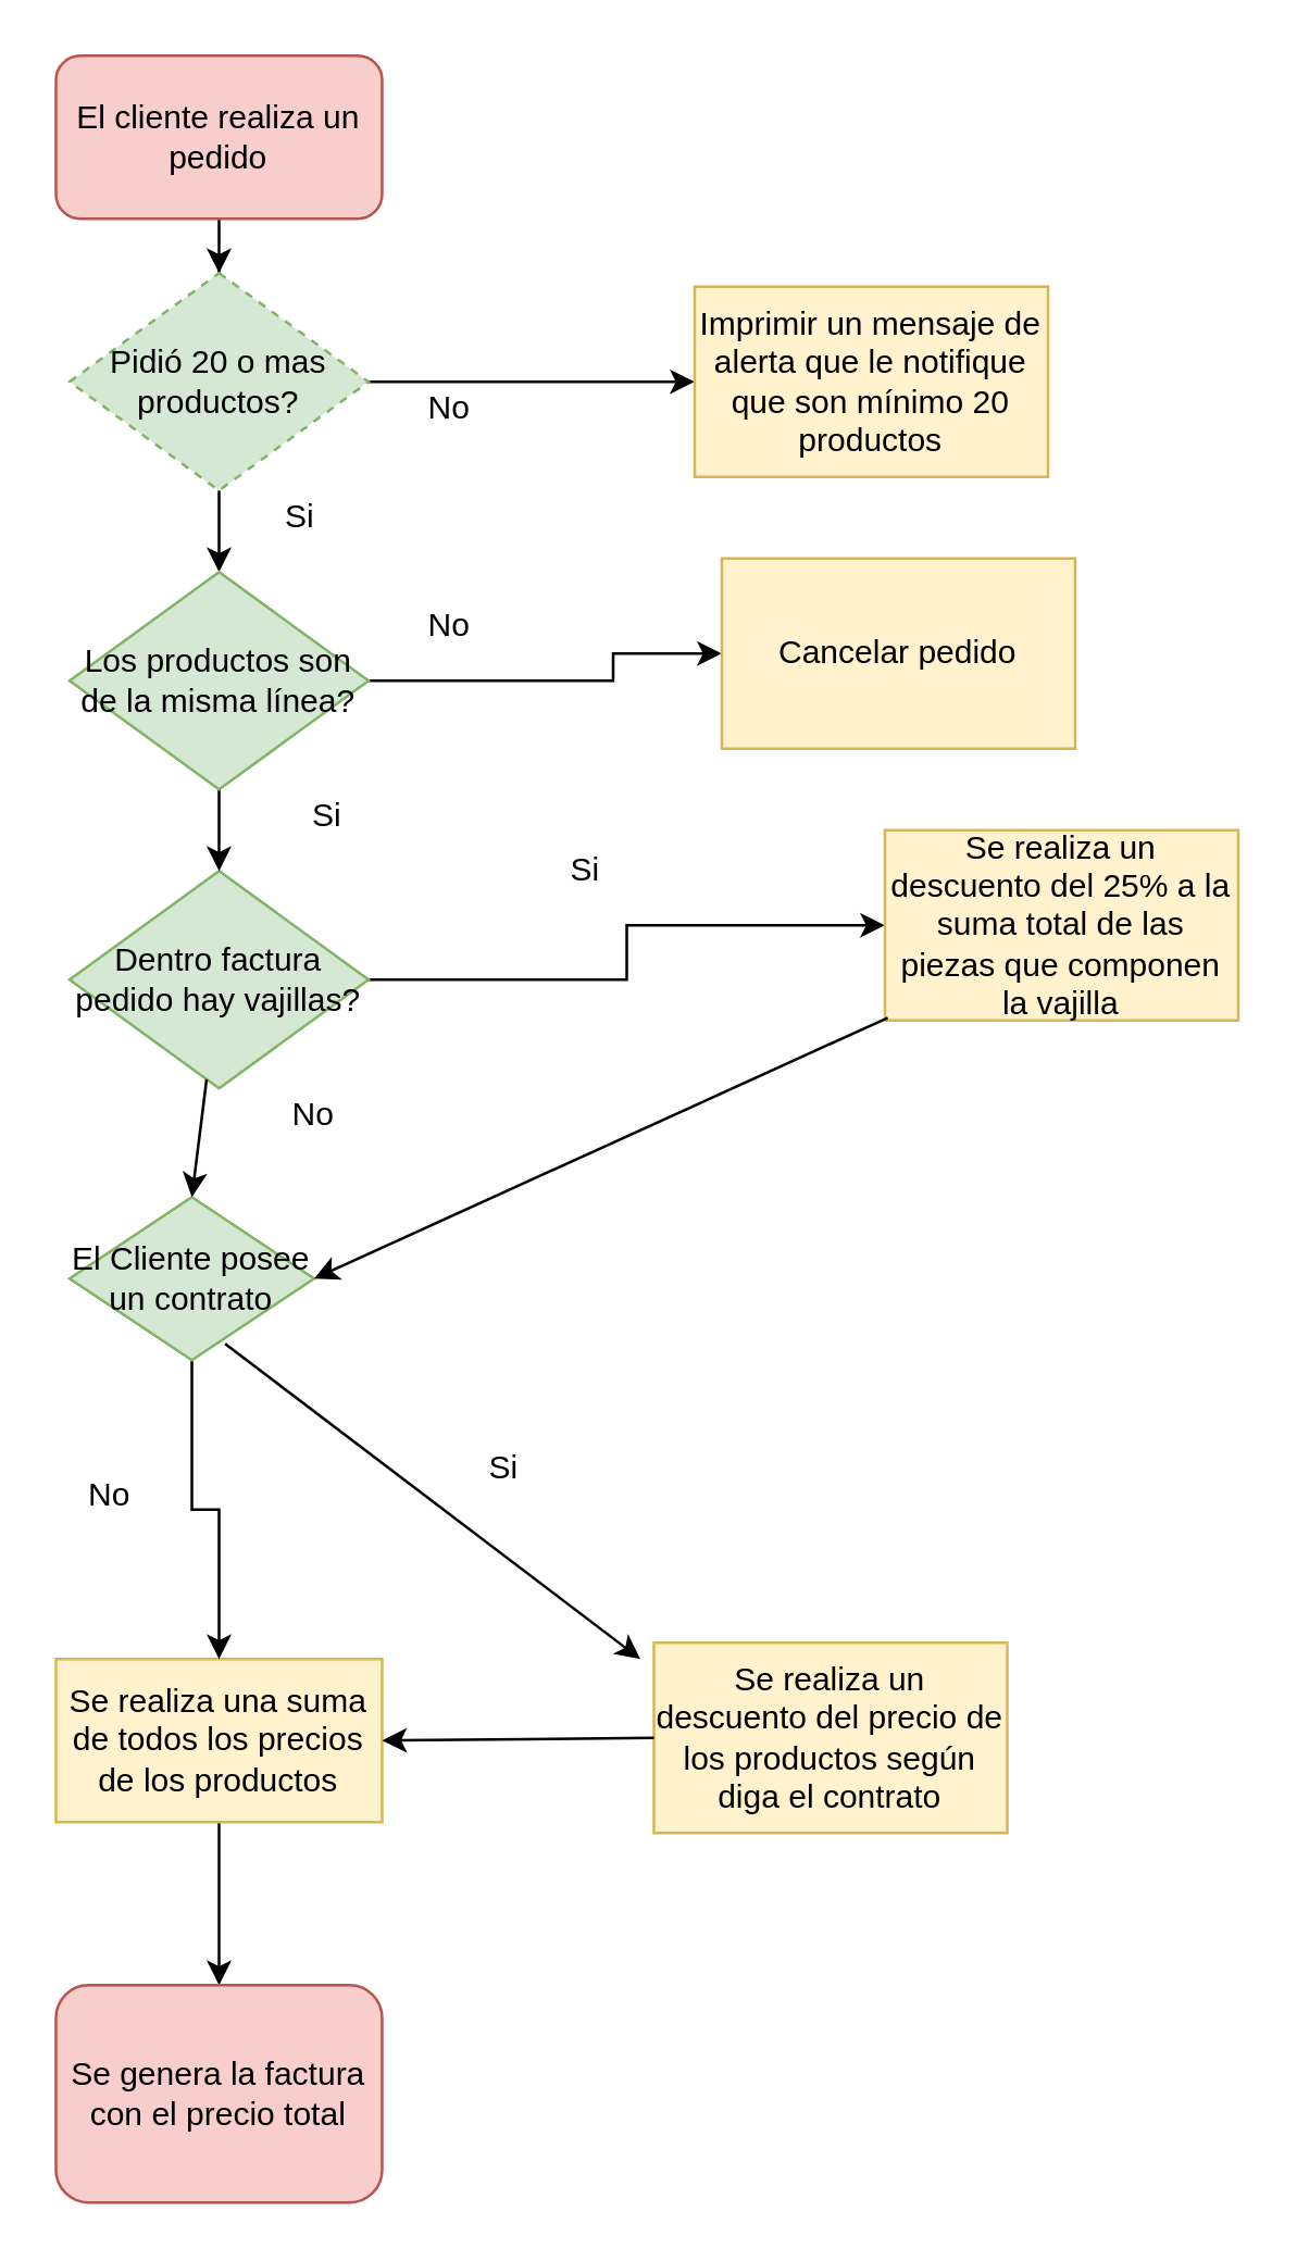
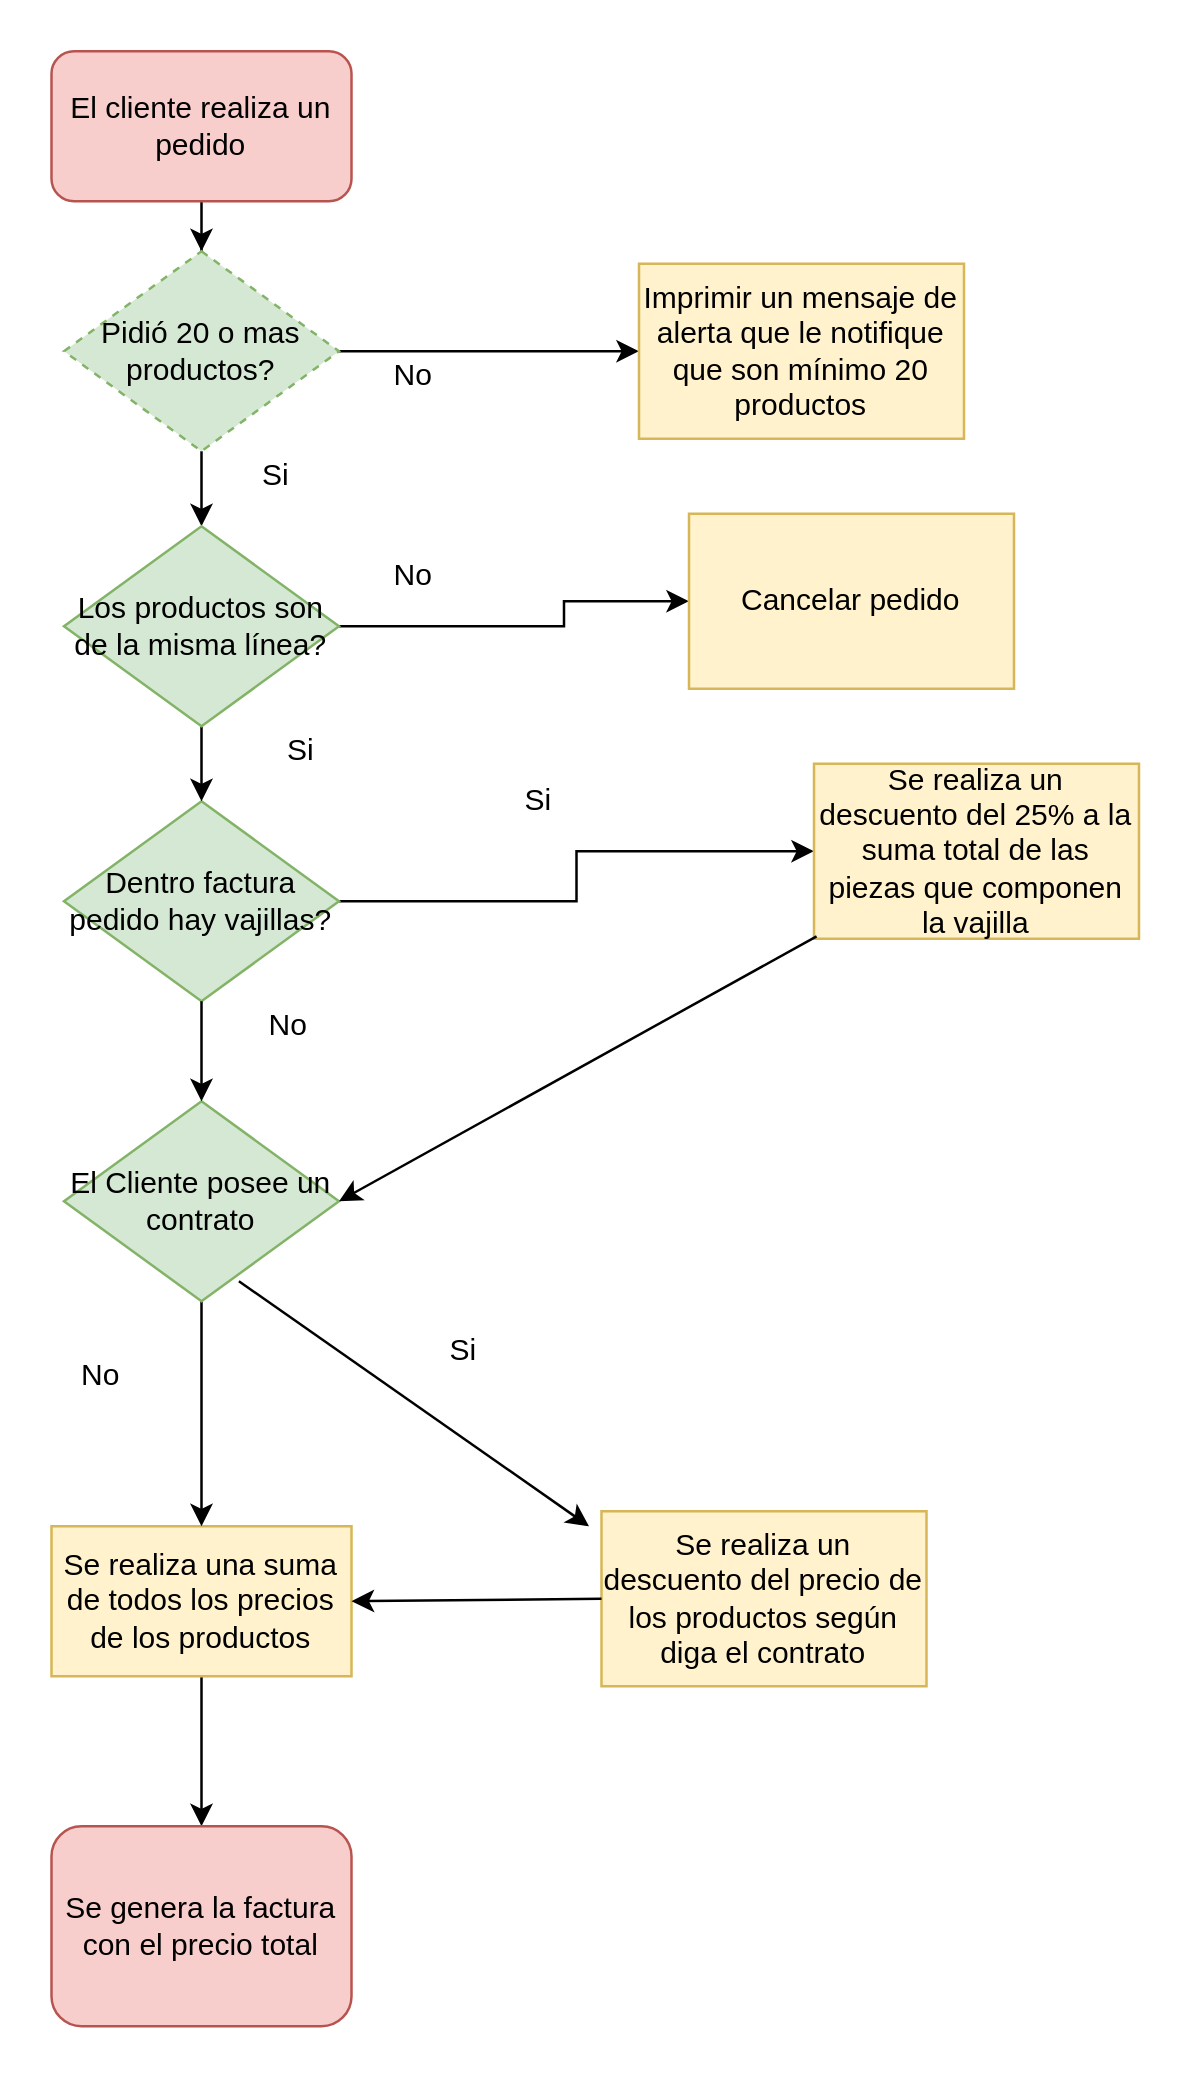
  <mxCell id="0" />
  <mxCell id="1" parent="0" />
  <mxCell id="2" style="edgeStyle=orthogonalEdgeStyle;rounded=0;orthogonalLoop=1;jettySize=auto;html=1;entryX=0.5;entryY=0;entryDx=0;entryDy=0;" parent="1" source="3" target="6" edge="1"><mxGeometry relative="1" as="geometry" /></mxCell>
  <mxCell id="3" value="El cliente realiza un pedido" style="rounded=1;whiteSpace=wrap;html=1;fillColor=#f8cecc;strokeColor=#b85450;" parent="1" vertex="1"><mxGeometry x="20" width="120" height="60" as="geometry" y="20" /></mxCell>
  <mxCell id="4" value="" style="edgeStyle=orthogonalEdgeStyle;rounded=0;orthogonalLoop=1;jettySize=auto;html=1;entryX=0;entryY=0.5;entryDx=0;entryDy=0;" parent="1" source="6" target="7" edge="1"><mxGeometry relative="1" as="geometry"><mxPoint x="215" y="170" as="targetPoint" /></mxGeometry></mxCell>
  <mxCell id="5" value="" style="edgeStyle=orthogonalEdgeStyle;rounded=0;orthogonalLoop=1;jettySize=auto;html=1;" edge="1" parent="1" source="6" target="29"><mxGeometry relative="1" as="geometry" /></mxCell>
  <mxCell id="6" value="Pidió 20 o mas productos?" style="rhombus;whiteSpace=wrap;html=1;fillColor=#d5e8d4;strokeColor=#82b366;dashed=1;" parent="1" vertex="1"><mxGeometry x="25" y="100" width="110" height="80" as="geometry" /></mxCell>
  <mxCell id="7" value="Imprimir un mensaje de alerta que le notifique que son mínimo 20 productos" style="rounded=0;whiteSpace=wrap;html=1;fillColor=#fff2cc;strokeColor=#d6b656;" parent="1" vertex="1"><mxGeometry x="255" y="105" width="130" height="70" as="geometry" /></mxCell>
  <mxCell id="8" style="edgeStyle=orthogonalEdgeStyle;rounded=0;orthogonalLoop=1;jettySize=auto;html=1;entryX=0;entryY=0.5;entryDx=0;entryDy=0;" parent="1" source="9" target="10" edge="1"><mxGeometry relative="1" as="geometry"><mxPoint x="215" y="300" as="targetPoint" /></mxGeometry></mxCell>
  <mxCell id="9" value="Dentro factura pedido hay vajillas?" style="rhombus;whiteSpace=wrap;html=1;fillColor=#d5e8d4;strokeColor=#82b366;" parent="1" vertex="1"><mxGeometry x="25" y="320" width="110" height="80" as="geometry" /></mxCell>
  <mxCell id="10" value="Se realiza un descuento del 25% a la suma total de las piezas que componen la vajilla" style="rounded=0;whiteSpace=wrap;html=1;fillColor=#fff2cc;strokeColor=#d6b656;" parent="1" vertex="1"><mxGeometry x="325" y="305" width="130" height="70" as="geometry" /></mxCell>
  <mxCell id="11" style="edgeStyle=orthogonalEdgeStyle;rounded=0;orthogonalLoop=1;jettySize=auto;html=1;entryX=0.5;entryY=0;entryDx=0;entryDy=0;" parent="1" source="12" target="13" edge="1"><mxGeometry relative="1" as="geometry" /></mxCell>
  <mxCell id="12" value="Se realiza una suma de todos los precios de los productos" style="rounded=0;whiteSpace=wrap;html=1;fillColor=#fff2cc;strokeColor=#d6b656;" parent="1" vertex="1"><mxGeometry x="20" y="610" width="120" height="60" as="geometry" /></mxCell>
  <mxCell id="13" value="Se genera la factura con el precio total" style="rounded=1;whiteSpace=wrap;html=1;fillColor=#f8cecc;strokeColor=#b85450;" parent="1" vertex="1"><mxGeometry x="20" y="730" width="120" height="80" as="geometry" /></mxCell>
  <mxCell id="14" value="No" style="text;html=1;strokeColor=none;fillColor=none;align=center;verticalAlign=middle;whiteSpace=wrap;rounded=0;" parent="1" vertex="1"><mxGeometry x="145" y="140" width="40" height="20" as="geometry" /></mxCell>
  <mxCell id="15" value="No" style="text;html=1;strokeColor=none;fillColor=none;align=center;verticalAlign=middle;whiteSpace=wrap;rounded=0;" parent="1" vertex="1"><mxGeometry x="95" y="400" width="40" height="20" as="geometry" /></mxCell>
  <mxCell id="16" value="Si" style="text;html=1;strokeColor=none;fillColor=none;align=center;verticalAlign=middle;whiteSpace=wrap;rounded=0;" parent="1" vertex="1"><mxGeometry x="85" y="240" width="40" height="20" as="geometry" /></mxCell>
  <mxCell id="17" value="Si" style="text;html=1;strokeColor=none;fillColor=none;align=center;verticalAlign=middle;whiteSpace=wrap;rounded=0;" parent="1" vertex="1"><mxGeometry x="195" y="310" width="40" height="20" as="geometry" /></mxCell>
  <mxCell id="18" style="edgeStyle=orthogonalEdgeStyle;rounded=0;orthogonalLoop=1;jettySize=auto;html=1;exitX=0.5;exitY=1;exitDx=0;exitDy=0;entryX=0.5;entryY=0;entryDx=0;entryDy=0;" edge="1" parent="1" source="19" target="12"><mxGeometry relative="1" as="geometry" /></mxCell>
- <mxCell id="19" value="El Cliente posee un contrato" style="rhombus;whiteSpace=wrap;html=1;fillColor=#d5e8d4;strokeColor=#82b366;" vertex="1" parent="1"><mxGeometry x="25" y="440" width="90" height="60" as="geometry" /></mxCell>
+ <mxCell id="19" value="El Cliente posee un contrato" style="rhombus;whiteSpace=wrap;html=1;fillColor=#d5e8d4;strokeColor=#82b366;" vertex="1" parent="1"><mxGeometry x="25" y="440" width="110" height="80" as="geometry" /></mxCell>
  <mxCell id="20" value="Se realiza un descuento del precio de los productos según diga el contrato" style="rounded=0;whiteSpace=wrap;html=1;fillColor=#fff2cc;strokeColor=#d6b656;" vertex="1" parent="1"><mxGeometry x="240" y="604" width="130" height="70" as="geometry" /></mxCell>
  <mxCell id="21" value="" style="endArrow=classic;html=1;exitX=0;exitY=0.5;exitDx=0;exitDy=0;entryX=1;entryY=0.5;entryDx=0;entryDy=0;" edge="1" parent="1" source="20" target="12"><mxGeometry width="50" height="50" relative="1" as="geometry"><mxPoint x="235" y="544" as="sourcePoint" /><mxPoint x="105" y="597" as="targetPoint" /><Array as="points" /></mxGeometry></mxCell>
  <mxCell id="22" value="Si" style="text;html=1;strokeColor=none;fillColor=none;align=center;verticalAlign=middle;whiteSpace=wrap;rounded=0;" vertex="1" parent="1"><mxGeometry x="165" y="530" width="40" height="20" as="geometry" /></mxCell>
  <mxCell id="23" value="No" style="text;html=1;strokeColor=none;fillColor=none;align=center;verticalAlign=middle;whiteSpace=wrap;rounded=0;" vertex="1" parent="1"><mxGeometry x="20" y="540" width="40" height="20" as="geometry" /></mxCell>
  <mxCell id="24" value="" style="endArrow=classic;html=1;entryX=0.5;entryY=0;entryDx=0;entryDy=0;" edge="1" parent="1" source="9" target="19"><mxGeometry width="50" height="50" relative="1" as="geometry"><mxPoint x="55" y="400" as="sourcePoint" /><mxPoint x="75" y="430" as="targetPoint" /><Array as="points" /></mxGeometry></mxCell>
  <mxCell id="25" value="" style="endArrow=classic;html=1;entryX=1;entryY=0.5;entryDx=0;entryDy=0;exitX=0.008;exitY=0.986;exitDx=0;exitDy=0;exitPerimeter=0;" edge="1" parent="1" source="10" target="19"><mxGeometry width="50" height="50" relative="1" as="geometry"><mxPoint x="355" y="340" as="sourcePoint" /><mxPoint x="335" y="335" as="targetPoint" /></mxGeometry></mxCell>
  <mxCell id="26" value="" style="endArrow=classic;html=1;exitX=0.636;exitY=0.9;exitDx=0;exitDy=0;exitPerimeter=0;" edge="1" parent="1" source="19"><mxGeometry width="50" height="50" relative="1" as="geometry"><mxPoint x="125" y="560" as="sourcePoint" /><mxPoint x="235" y="610" as="targetPoint" /></mxGeometry></mxCell>
  <mxCell id="27" value="" style="edgeStyle=orthogonalEdgeStyle;rounded=0;orthogonalLoop=1;jettySize=auto;html=1;" edge="1" parent="1" source="29" target="9"><mxGeometry relative="1" as="geometry" /></mxCell>
  <mxCell id="28" value="" style="edgeStyle=orthogonalEdgeStyle;rounded=0;orthogonalLoop=1;jettySize=auto;html=1;entryX=0;entryY=0.5;entryDx=0;entryDy=0;" edge="1" parent="1" source="29" target="30"><mxGeometry relative="1" as="geometry"><mxPoint x="215" y="250" as="targetPoint" /><Array as="points"><mxPoint x="225" y="250" /><mxPoint x="225" y="240" /></Array></mxGeometry></mxCell>
  <mxCell id="29" value="Los productos son de la misma línea?" style="rhombus;whiteSpace=wrap;html=1;fillColor=#d5e8d4;strokeColor=#82b366;" vertex="1" parent="1"><mxGeometry x="25" y="210" width="110" height="80" as="geometry" /></mxCell>
- <mxCell id="30" value="Cancelar pedido" style="rounded=0;whiteSpace=wrap;html=1;fillColor=#fff2cc;strokeColor=#d6b656;" vertex="1" parent="1"><mxGeometry x="265" y="205" width="130" height="70" as="geometry" /></mxCell>
+ <mxCell id="30" value="Cancelar pedido" style="rounded=0;whiteSpace=wrap;html=1;fillColor=#fff2cc;strokeColor=#d6b656;" vertex="1" parent="1"><mxGeometry x="275" y="205" width="130" height="70" as="geometry" /></mxCell>
  <mxCell id="31" value="No" style="text;html=1;strokeColor=none;fillColor=none;align=center;verticalAlign=middle;whiteSpace=wrap;rounded=0;" vertex="1" parent="1"><mxGeometry x="145" y="220" width="40" height="20" as="geometry" /></mxCell>
  <mxCell id="32" value="Si" style="text;html=1;strokeColor=none;fillColor=none;align=center;verticalAlign=middle;whiteSpace=wrap;rounded=0;" vertex="1" parent="1"><mxGeometry x="100" y="290" width="40" height="20" as="geometry" /></mxCell>
  <mxCell id="33" value="Si" style="text;html=1;strokeColor=none;fillColor=none;align=center;verticalAlign=middle;whiteSpace=wrap;rounded=0;" vertex="1" parent="1"><mxGeometry x="90" y="180" width="40" height="20" as="geometry" /></mxCell>
